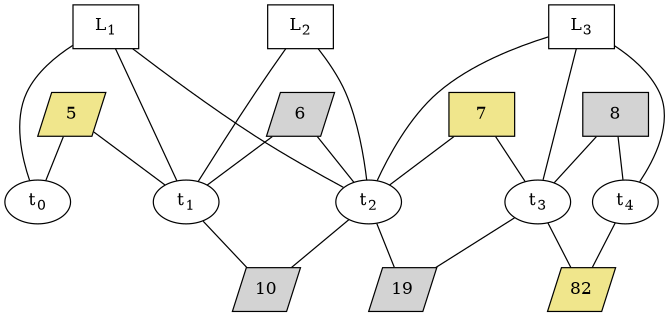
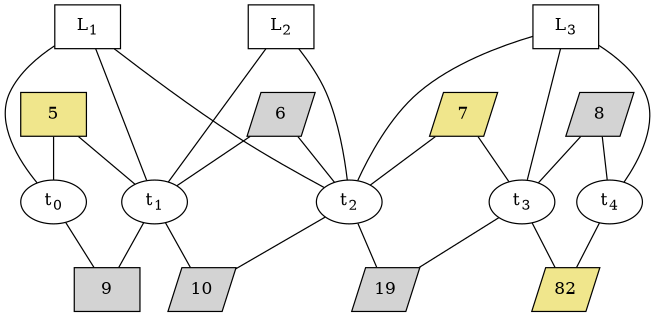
  graph {
    node [fixedsize=shape shape=parallelogram]
    n1 [label=<t<SUB>0</SUB>> shape=""]
+   9 [fillcolor=lightgrey shape=box style=filled]
    n3 [label=<t<SUB>1</SUB>> shape=""]
    10 [fillcolor=lightgrey style=filled]
    n5 [label=<t<SUB>2</SUB>> shape=""]
    n6 [fillcolor=lightgrey label=19 style=filled]
    n7 [label=<t<SUB>3</SUB>> shape=""]
    n8 [fillcolor=khaki label=82 style=filled]
    n9 [label=<t<SUB>4</SUB>> shape=""]
-   5 [fillcolor=khaki style=filled]
+   5 [fillcolor=khaki shape=box style=filled]
    6 [fillcolor=lightgrey style=filled]
-   7 [fillcolor=khaki shape=box style=filled]
-   8 [fillcolor=lightgrey shape=box style=filled]
+   7 [fillcolor=khaki style=filled]
+   8 [fillcolor=lightgrey style=filled]
    n14 [label=<L<SUB>1</SUB>> shape=box]
    n15 [label=<L<SUB>2</SUB>> shape=box]
    n16 [label=<L<SUB>3</SUB>> shape=box]
+   n1 -- 9
+   n3 -- 9
    n3 -- 10
    n5 -- 10
    n5 -- n6
    n7 -- n6
    n7 -- n8
    n9 -- n8
    5 -- n1
    5 -- n3
    6 -- n3
    6 -- n5
    7 -- n5
    7 -- n7
    8 -- n7
    8 -- n9
    n14 -- n1
    n14 -- n3
    n14 -- n5
    n14 -- 5 [style=invis]
    n15 -- n3
    n15 -- n5
    n15 -- 6 [style=invis]
    n16 -- n5
    n16 -- n7
    n16 -- n9
    n16 -- 8 [style=invis]
  }
